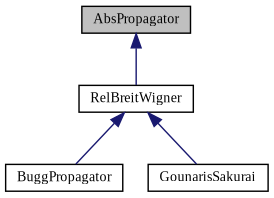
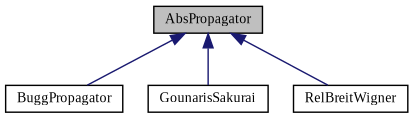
  digraph {
    fontname="Liberation Serif"
    node [color=black fillcolor=white fontname="Liberation Serif" fontsize=10 shape=record style=filled]
    edge [color=midnightblue dir=back fontname="Liberation Serif" fontsize=10 labelfontname=Helvetica labelfontsize=10 style=solid]
    n1 [fillcolor=grey75 fontcolor=black height=0.2 label=AbsPropagator width=0.4]
    n2 [height=0.2 label=BuggPropagator width=0.4]
    n3 [height=0.2 label=GounarisSakurai width=0.4]
    n4 [height=0.2 label=RelBreitWigner width=0.4]
-   n4 -> n2
-   n4 -> n3
+   n1 -> n2
+   n1 -> n3
    n1 -> n4
  }
